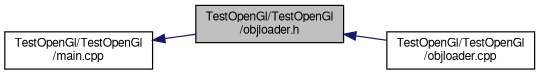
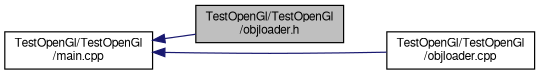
  digraph {
    rankdir=LR
    node [color=black fontname=FreeSans fontsize=10 shape=record]
    edge [color=midnightblue dir=back fontname=FreeSans fontsize=10 labelfontname=FreeSans labelfontsize=10 style=solid]
    n1 [fillcolor=grey75 fontcolor=black height=0.2 label="TestOpenGl/TestOpenGl\l/objloader.h" style=filled width=0.4]
    n2 [height=0.2 label="TestOpenGl/TestOpenGl\l/objloader.cpp" width=0.4]
    n3 [height=0.2 label="TestOpenGl/TestOpenGl\l/main.cpp" width=0.4]
-   n1 -> n2
+   n3 -> n2
    n3 -> n1
  }
